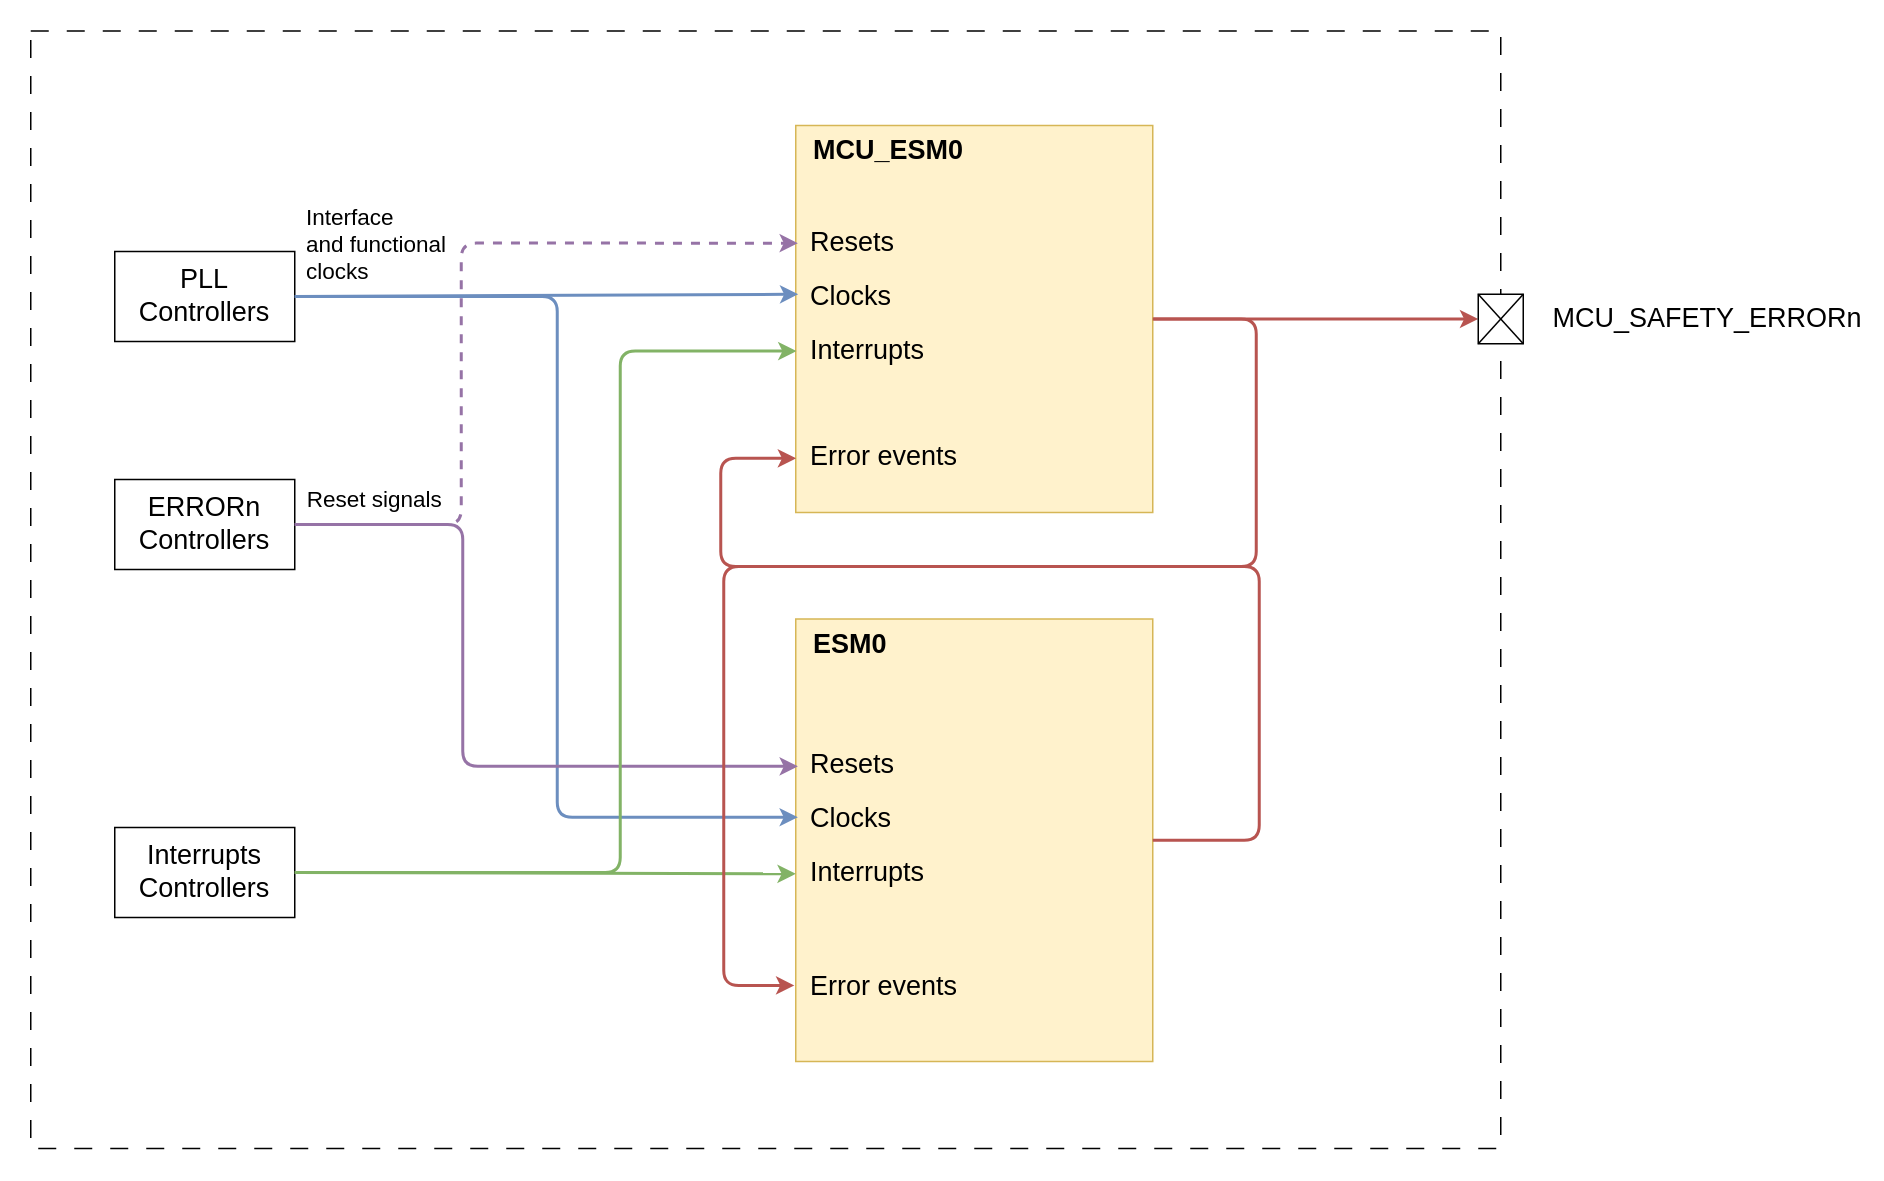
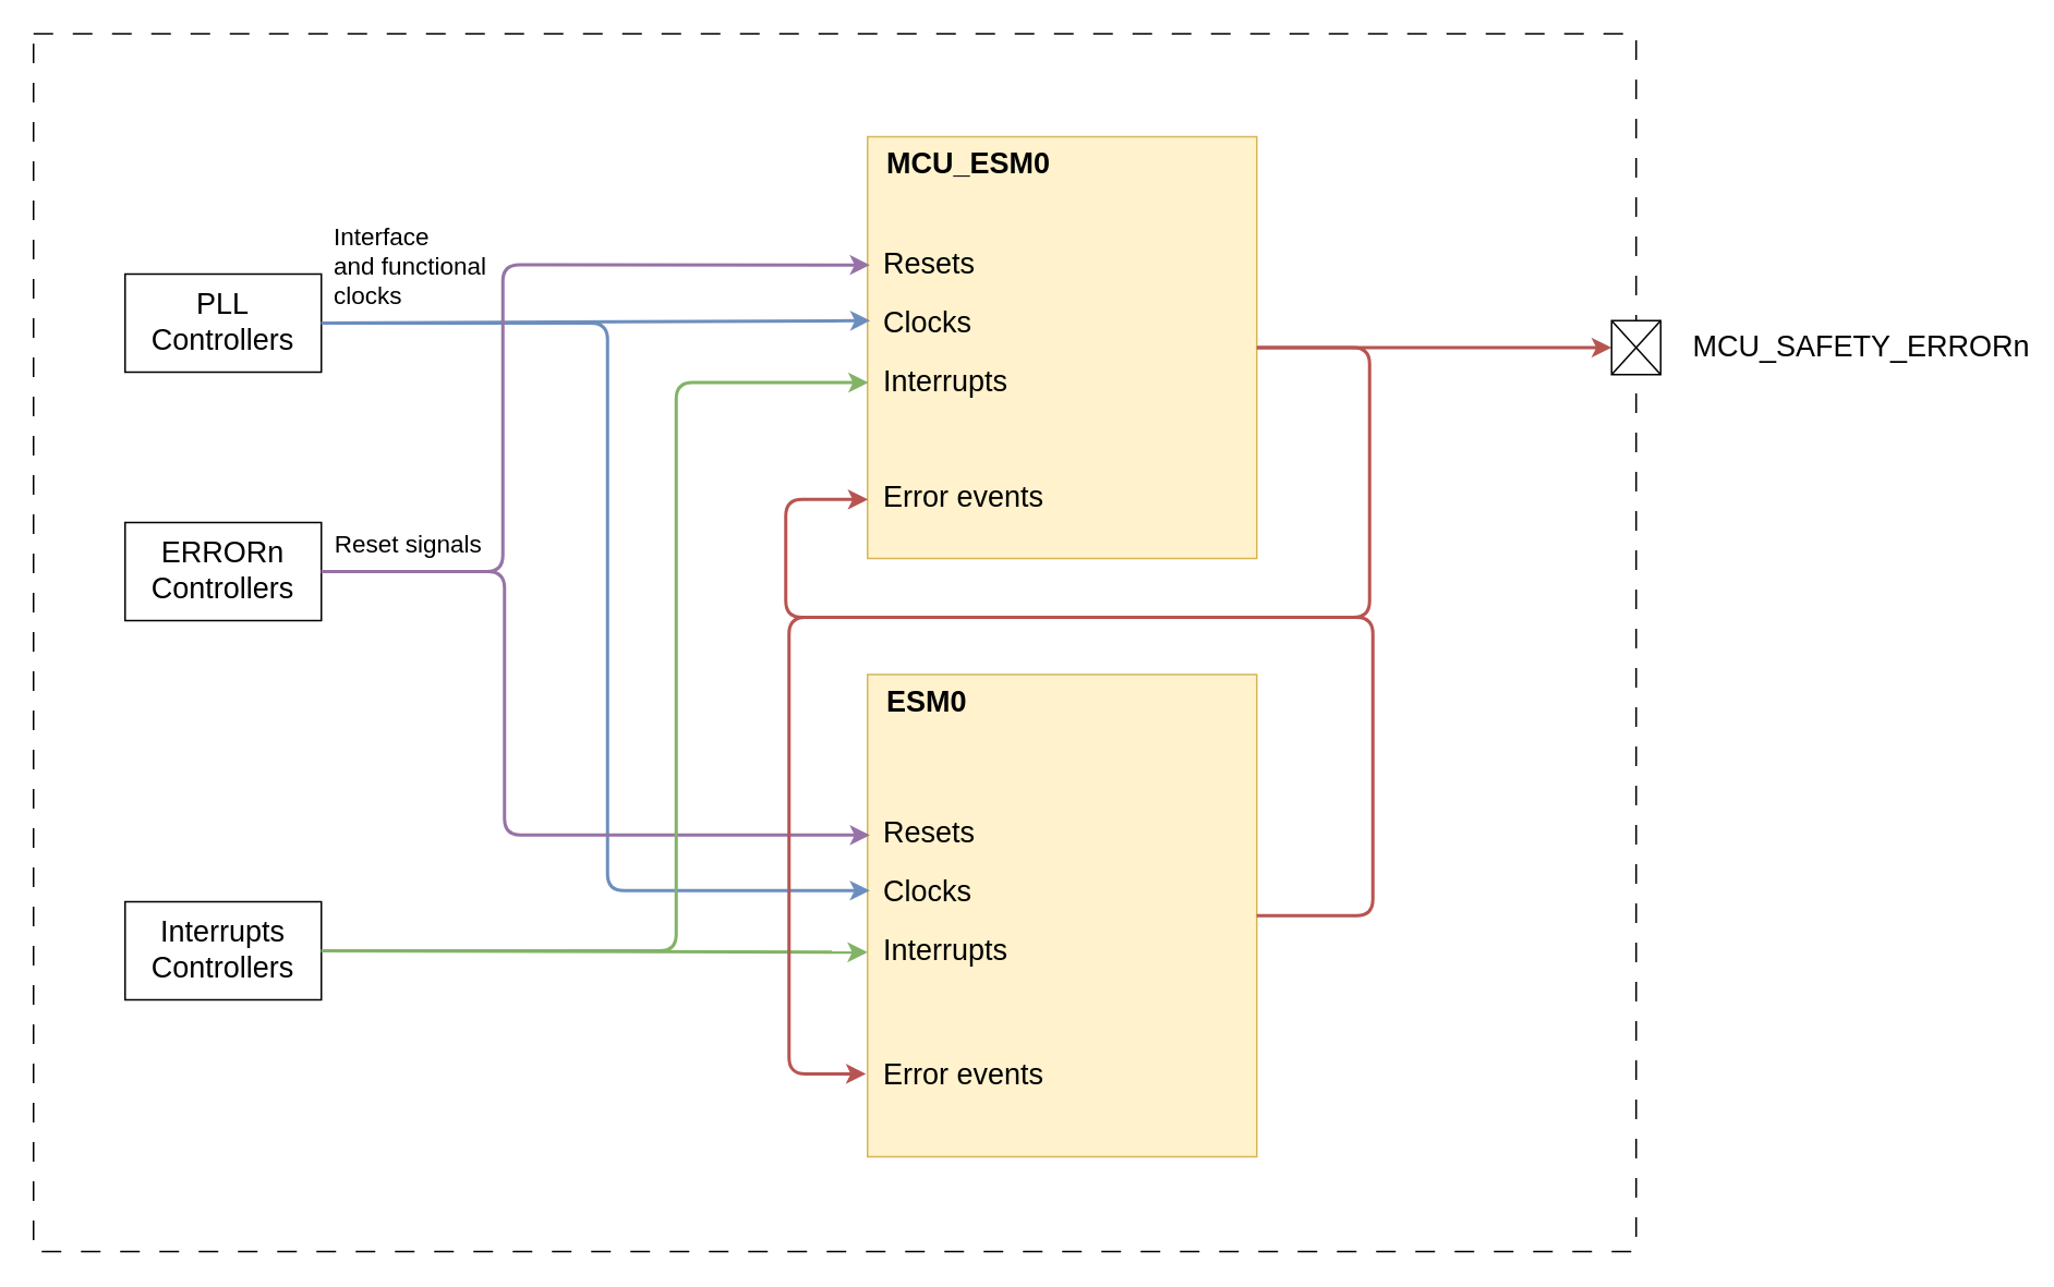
  <mxCell id="0" />
  <mxCell id="1" parent="0" />
  <mxCell id="2" value="" style="rounded=0;whiteSpace=wrap;html=1;dashed=1;dashPattern=12 12;" vertex="1" parent="1"><mxGeometry x="20" y="20" width="980" height="745" as="geometry" /></mxCell>
  <mxCell id="3" value="PLL Controllers" style="rounded=0;whiteSpace=wrap;html=1;fontSize=18;" vertex="1" parent="1"><mxGeometry x="76" y="167" width="120" height="60" as="geometry" /></mxCell>
  <mxCell id="4" value="ERRORn Controllers" style="rounded=0;whiteSpace=wrap;html=1;fontSize=18;" vertex="1" parent="1"><mxGeometry x="76" y="319" width="120" height="60" as="geometry" /></mxCell>
  <mxCell id="5" value="Interrupts Controllers" style="rounded=0;whiteSpace=wrap;html=1;fontSize=18;" vertex="1" parent="1"><mxGeometry x="76" y="551" width="120" height="60" as="geometry" /></mxCell>
  <mxCell id="6" style="edgeStyle=none;html=1;exitX=1;exitY=0.5;exitDx=0;exitDy=0;entryX=0;entryY=0.5;entryDx=0;entryDy=0;fillColor=#f8cecc;strokeColor=#b85450;fontSize=18;strokeWidth=2;" edge="1" parent="1" source="7" target="26"><mxGeometry relative="1" as="geometry" /></mxCell>
  <mxCell id="7" value="&lt;b&gt;&amp;nbsp; MCU_ESM0&lt;/b&gt;" style="rounded=0;whiteSpace=wrap;html=1;align=left;verticalAlign=top;fontSize=18;fillColor=#fff2cc;strokeColor=#d6b656;" vertex="1" parent="1"><mxGeometry x="530" y="83" width="238" height="258" as="geometry" /></mxCell>
  <mxCell id="8" value="&lt;b&gt;&amp;nbsp; ESM0&lt;/b&gt;" style="rounded=0;whiteSpace=wrap;html=1;align=left;verticalAlign=top;fontSize=18;fillColor=#fff2cc;strokeColor=#d6b656;" vertex="1" parent="1"><mxGeometry x="530" y="412" width="238" height="295" as="geometry" /></mxCell>
  <mxCell id="9" value="Resets" style="text;html=1;align=left;verticalAlign=middle;whiteSpace=wrap;rounded=0;flipV=1;fontSize=18;" vertex="1" parent="1"><mxGeometry x="538" y="146" width="101" height="30" as="geometry" /></mxCell>
  <mxCell id="10" value="Clocks" style="text;html=1;align=left;verticalAlign=middle;whiteSpace=wrap;rounded=0;flipV=1;fontSize=18;" vertex="1" parent="1"><mxGeometry x="538" y="182" width="94" height="30" as="geometry" /></mxCell>
  <mxCell id="11" value="Interrupts" style="text;html=1;align=left;verticalAlign=middle;whiteSpace=wrap;rounded=0;flipV=1;fontSize=18;" vertex="1" parent="1"><mxGeometry x="538" y="218" width="92" height="30" as="geometry" /></mxCell>
  <mxCell id="12" value="Error events" style="text;html=1;align=left;verticalAlign=middle;whiteSpace=wrap;rounded=0;fontSize=18;" vertex="1" parent="1"><mxGeometry x="538" y="289" width="114" height="30" as="geometry" /></mxCell>
  <mxCell id="13" value="Resets" style="text;html=1;align=left;verticalAlign=middle;whiteSpace=wrap;rounded=0;flipV=1;fontSize=18;" vertex="1" parent="1"><mxGeometry x="538" y="494" width="101" height="30" as="geometry" /></mxCell>
  <mxCell id="14" value="Clocks" style="text;html=1;align=left;verticalAlign=middle;whiteSpace=wrap;rounded=0;flipV=1;fontSize=18;" vertex="1" parent="1"><mxGeometry x="538" y="530" width="94" height="30" as="geometry" /></mxCell>
  <mxCell id="15" value="Interrupts" style="text;html=1;align=left;verticalAlign=middle;whiteSpace=wrap;rounded=0;flipV=1;fontSize=18;" vertex="1" parent="1"><mxGeometry x="538" y="566" width="92" height="30" as="geometry" /></mxCell>
  <mxCell id="16" value="Error events" style="text;html=1;align=left;verticalAlign=middle;whiteSpace=wrap;rounded=0;fontSize=18;" vertex="1" parent="1"><mxGeometry x="538" y="642" width="114" height="30" as="geometry" /></mxCell>
  <mxCell id="17" style="edgeStyle=none;html=1;exitX=1;exitY=0.5;exitDx=0;exitDy=0;entryX=0.007;entryY=0.436;entryDx=0;entryDy=0;entryPerimeter=0;fillColor=#dae8fc;strokeColor=#6c8ebf;fontSize=18;strokeWidth=2;" edge="1" parent="1" source="3" target="7"><mxGeometry relative="1" as="geometry"><mxPoint x="476" y="206" as="targetPoint" /></mxGeometry></mxCell>
  <mxCell id="18" style="edgeStyle=orthogonalEdgeStyle;html=1;exitX=1;exitY=0.5;exitDx=0;exitDy=0;entryX=0.006;entryY=0.448;entryDx=0;entryDy=0;entryPerimeter=0;fillColor=#dae8fc;strokeColor=#6c8ebf;fontSize=18;strokeWidth=2;" edge="1" parent="1" source="3" target="8"><mxGeometry relative="1" as="geometry"><Array as="points"><mxPoint x="371" y="197" /><mxPoint x="371" y="544" /></Array></mxGeometry></mxCell>
  <mxCell id="19" value="Interface&lt;br&gt;and functional&lt;br&gt;clocks" style="edgeLabel;html=1;align=left;verticalAlign=middle;resizable=0;points=[];fontSize=15;" vertex="1" connectable="0" parent="18"><mxGeometry x="-0.96" relative="1" as="geometry"><mxPoint x="-8" y="-36" as="offset" /></mxGeometry></mxCell>
- <mxCell id="20" style="edgeStyle=orthogonalEdgeStyle;html=1;exitX=1;exitY=0.5;exitDx=0;exitDy=0;entryX=0.006;entryY=0.304;entryDx=0;entryDy=0;entryPerimeter=0;fillColor=#e1d5e7;strokeColor=#9673a6;fontSize=18;strokeWidth=2;dashed=1;" edge="1" parent="1" source="4" target="7"><mxGeometry relative="1" as="geometry"><Array as="points"><mxPoint x="307" y="349" /><mxPoint x="307" y="161" /></Array></mxGeometry></mxCell>
+ <mxCell id="20" style="edgeStyle=orthogonalEdgeStyle;html=1;exitX=1;exitY=0.5;exitDx=0;exitDy=0;entryX=0.006;entryY=0.304;entryDx=0;entryDy=0;entryPerimeter=0;fillColor=#e1d5e7;strokeColor=#9673a6;fontSize=18;strokeWidth=2;" edge="1" parent="1" source="4" target="7"><mxGeometry relative="1" as="geometry"><Array as="points"><mxPoint x="307" y="349" /><mxPoint x="307" y="161" /></Array></mxGeometry></mxCell>
  <mxCell id="21" style="edgeStyle=orthogonalEdgeStyle;html=1;exitX=1;exitY=0.5;exitDx=0;exitDy=0;entryX=0.006;entryY=0.333;entryDx=0;entryDy=0;entryPerimeter=0;fillColor=#e1d5e7;strokeColor=#9673a6;fontSize=18;strokeWidth=2;" edge="1" parent="1" source="4" target="8"><mxGeometry relative="1" as="geometry"><Array as="points"><mxPoint x="308" y="349" /><mxPoint x="308" y="510" /></Array></mxGeometry></mxCell>
  <mxCell id="22" value="Reset signals" style="edgeLabel;html=1;align=center;verticalAlign=middle;resizable=0;points=[];fontSize=15;" vertex="1" connectable="0" parent="21"><mxGeometry x="-0.943" relative="1" as="geometry"><mxPoint x="38" y="-18" as="offset" /></mxGeometry></mxCell>
  <mxCell id="23" style="edgeStyle=none;html=1;exitX=1;exitY=0.5;exitDx=0;exitDy=0;entryX=0;entryY=0.576;entryDx=0;entryDy=0;entryPerimeter=0;fillColor=#d5e8d4;strokeColor=#82b366;fontSize=18;strokeWidth=2;" edge="1" parent="1" source="5" target="8"><mxGeometry relative="1" as="geometry"><mxPoint x="505" y="584" as="targetPoint" /></mxGeometry></mxCell>
  <mxCell id="24" style="edgeStyle=orthogonalEdgeStyle;html=1;exitX=1;exitY=0.5;exitDx=0;exitDy=0;entryX=0.002;entryY=0.583;entryDx=0;entryDy=0;entryPerimeter=0;fillColor=#d5e8d4;strokeColor=#82b366;fontSize=18;strokeWidth=2;" edge="1" parent="1" source="5" target="7"><mxGeometry relative="1" as="geometry"><Array as="points"><mxPoint x="413" y="581" /><mxPoint x="413" y="233" /></Array></mxGeometry></mxCell>
  <mxCell id="25" value="" style="group;fontSize=18;" vertex="1" connectable="0" parent="1"><mxGeometry x="985" y="195.5" width="30" height="33" as="geometry" /></mxCell>
  <mxCell id="26" value="" style="rounded=0;whiteSpace=wrap;html=1;fontSize=18;" vertex="1" parent="25"><mxGeometry width="30" height="33" as="geometry" /></mxCell>
  <mxCell id="27" style="edgeStyle=none;html=1;exitX=0;exitY=0;exitDx=0;exitDy=0;entryX=1;entryY=1;entryDx=0;entryDy=0;endArrow=none;endFill=0;fontSize=18;" edge="1" parent="25" source="26" target="26"><mxGeometry relative="1" as="geometry" /></mxCell>
  <mxCell id="28" style="edgeStyle=none;html=1;exitX=0;exitY=1;exitDx=0;exitDy=0;entryX=1;entryY=0;entryDx=0;entryDy=0;endArrow=none;endFill=0;fontSize=18;" edge="1" parent="25" source="26" target="26"><mxGeometry relative="1" as="geometry" /></mxCell>
  <mxCell id="29" style="edgeStyle=orthogonalEdgeStyle;html=1;exitX=1;exitY=0.5;exitDx=0;exitDy=0;entryX=0.001;entryY=0.86;entryDx=0;entryDy=0;entryPerimeter=0;fillColor=#f8cecc;strokeColor=#b85450;fontSize=18;strokeWidth=2;" edge="1" parent="1" source="8" target="7"><mxGeometry relative="1" as="geometry"><Array as="points"><mxPoint x="839" y="560" /><mxPoint x="839" y="377" /><mxPoint x="480" y="377" /><mxPoint x="480" y="305" /></Array></mxGeometry></mxCell>
  <mxCell id="30" style="edgeStyle=orthogonalEdgeStyle;html=1;exitX=1;exitY=0.5;exitDx=0;exitDy=0;fillColor=#f8cecc;strokeColor=#b85450;fontSize=18;strokeWidth=2;entryX=-0.004;entryY=0.828;entryDx=0;entryDy=0;entryPerimeter=0;" edge="1" parent="1" source="7" target="8"><mxGeometry relative="1" as="geometry"><mxPoint x="769" y="210" as="sourcePoint" /><mxPoint x="514" y="652" as="targetPoint" /><Array as="points"><mxPoint x="837" y="212" /><mxPoint x="837" y="377" /><mxPoint x="482" y="377" /><mxPoint x="482" y="657" /><mxPoint x="529" y="657" /></Array></mxGeometry></mxCell>
  <mxCell id="31" value="MCU_SAFETY_ERRORn" style="text;html=1;align=left;verticalAlign=middle;whiteSpace=wrap;rounded=0;fontSize=18;" vertex="1" parent="1"><mxGeometry x="1033" y="197" width="201" height="30" as="geometry" /></mxCell>
